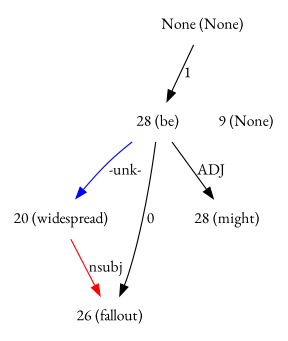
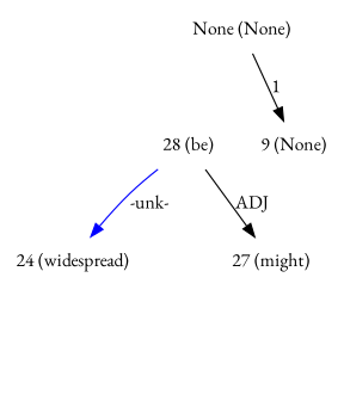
  digraph {
    fontname="EB Garamond"
    node [fontname="EB Garamond" shape=plaintext]
    edge [dir=forward fontname="EB Garamond"]
    n1 [label="None (None)"]
    n2 [label="28 (be)"]
-   n3 [label="20 (widespread)"]
-   n4 [label="26 (fallout)"]
-   n5 [label="28 (might)"]
+   n3 [label="24 (widespread)"]
+   n5 [label="27 (might)"]
    n6 [label="9 (None)"]
-   n1 -> n2 [label=1]
+   n1 -> n6 [label=1]
    n2 -> n3 [color=blue label="-unk-"]
-   n2 -> n4 [label=0]
    n2 -> n5 [label=ADJ]
-   n3 -> n4 [color=red label=nsubj]
  }
